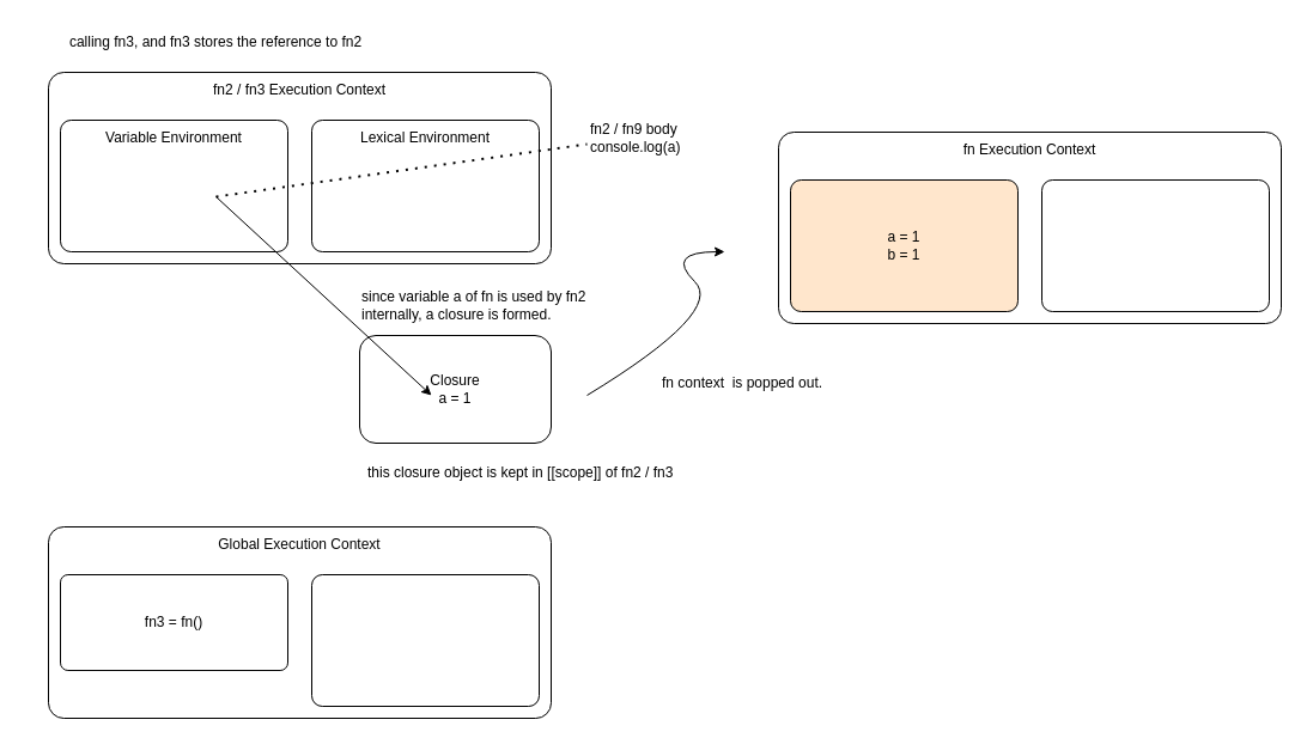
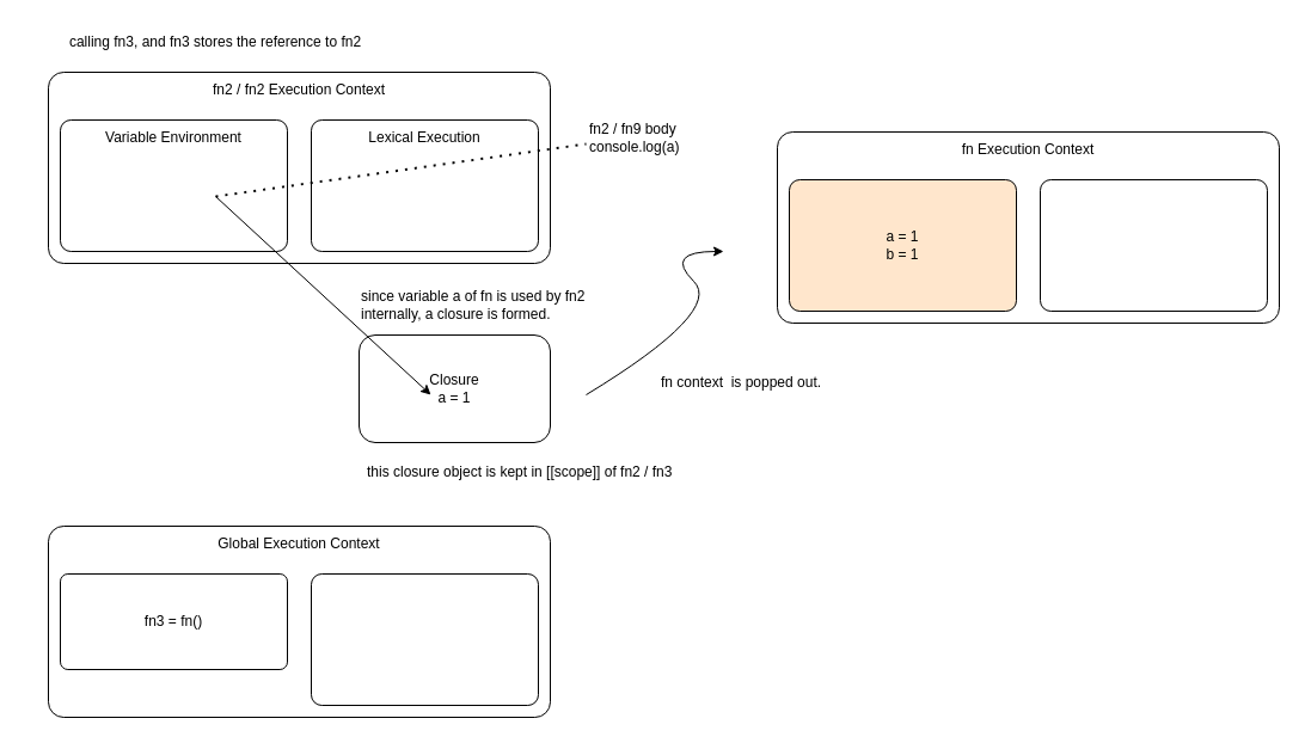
  <mxCell id="0" />
  <mxCell id="1" parent="0" />
  <mxCell id="2" value="" style="rounded=1;whiteSpace=wrap;html=1;arcSize=8;" vertex="1" parent="1"><mxGeometry x="40" y="440" width="420" height="160" as="geometry" /></mxCell>
  <mxCell id="3" value="fn3 = fn()" style="rounded=1;whiteSpace=wrap;html=1;arcSize=8;" vertex="1" parent="1"><mxGeometry x="50" y="480" width="190" height="80" as="geometry" /></mxCell>
  <mxCell id="4" value="" style="rounded=1;whiteSpace=wrap;html=1;arcSize=8;" vertex="1" parent="1"><mxGeometry x="260" y="480" width="190" height="110" as="geometry" /></mxCell>
  <mxCell id="5" value="Global Execution Context" style="text;html=1;align=center;verticalAlign=middle;whiteSpace=wrap;rounded=0;" vertex="1" parent="1"><mxGeometry x="175" y="440" width="150" height="30" as="geometry" /></mxCell>
  <mxCell id="6" value="" style="rounded=1;whiteSpace=wrap;html=1;arcSize=8;" vertex="1" parent="1"><mxGeometry x="40" y="60" width="420" height="160" as="geometry" /></mxCell>
  <mxCell id="7" value="" style="rounded=1;whiteSpace=wrap;html=1;arcSize=8;" vertex="1" parent="1"><mxGeometry x="50" y="100" width="190" height="110" as="geometry" /></mxCell>
  <mxCell id="8" value="" style="rounded=1;whiteSpace=wrap;html=1;arcSize=8;" vertex="1" parent="1"><mxGeometry x="260" y="100" width="190" height="110" as="geometry" /></mxCell>
- <mxCell id="9" value="fn2 / fn3 Execution Context" style="text;html=1;align=center;verticalAlign=middle;whiteSpace=wrap;rounded=0;" vertex="1" parent="1"><mxGeometry x="175" y="60" width="150" height="30" as="geometry" /></mxCell>
+ <mxCell id="9" value="fn2 / fn2 Execution Context" style="text;html=1;align=center;verticalAlign=middle;whiteSpace=wrap;rounded=0;" vertex="1" parent="1"><mxGeometry x="175" y="60" width="150" height="30" as="geometry" /></mxCell>
  <mxCell id="10" value="Variable Environment" style="text;html=1;align=center;verticalAlign=middle;whiteSpace=wrap;rounded=0;" vertex="1" parent="1"><mxGeometry x="70" y="100" width="150" height="30" as="geometry" /></mxCell>
- <mxCell id="11" value="Lexical Environment" style="text;html=1;align=center;verticalAlign=middle;whiteSpace=wrap;rounded=0;" vertex="1" parent="1"><mxGeometry x="280" y="100" width="150" height="30" as="geometry" /></mxCell>
+ <mxCell id="11" value="Lexical Execution" style="text;html=1;align=center;verticalAlign=middle;whiteSpace=wrap;rounded=0;" vertex="1" parent="1"><mxGeometry x="280" y="100" width="150" height="30" as="geometry" /></mxCell>
  <mxCell id="12" value="Closure&lt;div&gt;a = 1&lt;/div&gt;" style="rounded=1;whiteSpace=wrap;html=1;" vertex="1" parent="1"><mxGeometry x="300" y="280" width="160" height="90" as="geometry" /></mxCell>
  <mxCell id="13" value="fn context&amp;nbsp; is popped out." style="text;html=1;align=center;verticalAlign=middle;whiteSpace=wrap;rounded=0;" vertex="1" parent="1"><mxGeometry x="535" y="305" width="170" height="30" as="geometry" /></mxCell>
  <mxCell id="14" value="" style="rounded=1;whiteSpace=wrap;html=1;arcSize=8;" vertex="1" parent="1"><mxGeometry x="650" y="110" width="420" height="160" as="geometry" /></mxCell>
  <mxCell id="15" value="&lt;div&gt;a = 1&lt;/div&gt;&lt;div&gt;b = 1&lt;/div&gt;" style="rounded=1;whiteSpace=wrap;html=1;arcSize=8;fillColor=#ffe6cc;" vertex="1" parent="1"><mxGeometry x="660" y="150" width="190" height="110" as="geometry" /></mxCell>
  <mxCell id="16" value="" style="rounded=1;whiteSpace=wrap;html=1;arcSize=8;" vertex="1" parent="1"><mxGeometry x="870" y="150" width="190" height="110" as="geometry" /></mxCell>
  <mxCell id="17" value="fn Execution Context" style="text;html=1;align=center;verticalAlign=middle;whiteSpace=wrap;rounded=0;" vertex="1" parent="1"><mxGeometry x="785" y="110" width="150" height="30" as="geometry" /></mxCell>
  <mxCell id="18" value="" style="curved=1;endArrow=classic;html=1;" edge="1" parent="1"><mxGeometry width="50" height="50" relative="1" as="geometry"><mxPoint x="490" y="330" as="sourcePoint" /><mxPoint x="605" y="210" as="targetPoint" /><Array as="points"><mxPoint x="605" y="260" /><mxPoint x="555" y="210" /></Array></mxGeometry></mxCell>
  <mxCell id="19" value="calling fn3, and fn3 stores the reference to fn2" style="text;html=1;align=center;verticalAlign=middle;whiteSpace=wrap;rounded=0;" vertex="1" parent="1"><mxGeometry x="20" y="20" width="320" height="30" as="geometry" /></mxCell>
  <mxCell id="20" value="since variable a of fn is used by fn2 internally, a closure is formed." style="text;html=1;align=left;verticalAlign=middle;whiteSpace=wrap;rounded=0;" vertex="1" parent="1"><mxGeometry x="300" y="240" width="235" height="30" as="geometry" /></mxCell>
  <mxCell id="21" value="" style="endArrow=none;dashed=1;html=1;dashPattern=1 3;strokeWidth=2;exitX=0.842;exitY=0.727;exitDx=0;exitDy=0;exitPerimeter=0;" edge="1" parent="1"><mxGeometry width="50" height="50" relative="1" as="geometry"><mxPoint x="180" y="164" as="sourcePoint" /><mxPoint x="490" y="120" as="targetPoint" /></mxGeometry></mxCell>
  <mxCell id="22" value="" style="endArrow=classic;html=1;entryX=0.375;entryY=0.556;entryDx=0;entryDy=0;entryPerimeter=0;" edge="1" parent="1" target="12"><mxGeometry width="50" height="50" relative="1" as="geometry"><mxPoint x="180" y="164" as="sourcePoint" /><mxPoint x="-40" y="170" as="targetPoint" /></mxGeometry></mxCell>
  <mxCell id="23" value="this closure object is kept in [[scope]] of fn2 / fn3" style="text;html=1;align=left;verticalAlign=middle;whiteSpace=wrap;rounded=0;" vertex="1" parent="1"><mxGeometry x="305" y="380" width="275" height="30" as="geometry" /></mxCell>
  <mxCell id="24" value="&lt;div&gt;fn2 / fn9 body&lt;/div&gt;console.log(a)" style="text;html=1;align=left;verticalAlign=middle;whiteSpace=wrap;rounded=0;" vertex="1" parent="1"><mxGeometry x="491" y="100" width="150" height="30" as="geometry" /></mxCell>
